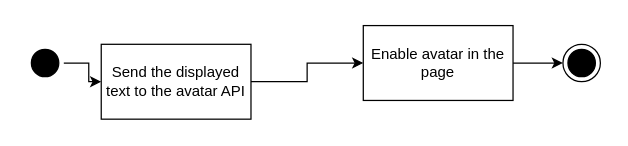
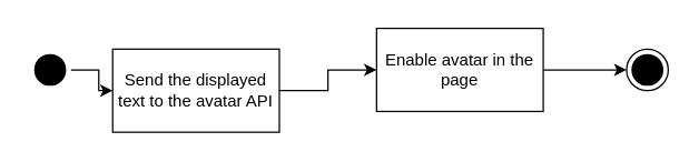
  <mxCell id="0" />
  <mxCell id="1" parent="0" />
  <mxCell id="2" value="" style="ellipse;html=1;shape=endState;fillColor=#000000;strokeColor=#000000;" parent="1" vertex="1"><mxGeometry x="450" y="35" width="30" height="30" as="geometry" /></mxCell>
  <mxCell id="3" value="" style="edgeStyle=orthogonalEdgeStyle;rounded=0;orthogonalLoop=1;jettySize=auto;html=1;" parent="1" source="4" target="6" edge="1"><mxGeometry relative="1" as="geometry"><mxPoint x="135" y="30" as="targetPoint" /></mxGeometry></mxCell>
  <mxCell id="4" value="" style="ellipse;html=1;shape=startState;fillColor=#000000;strokeColor=#000000;" parent="1" vertex="1"><mxGeometry x="20" y="35" width="30" height="30" as="geometry" /></mxCell>
  <mxCell id="5" value="" style="edgeStyle=orthogonalEdgeStyle;rounded=0;orthogonalLoop=1;jettySize=auto;html=1;" parent="1" source="6" target="8" edge="1"><mxGeometry relative="1" as="geometry" /></mxCell>
  <mxCell id="6" value="Send the displayed text to the avatar API" style="rounded=0;whiteSpace=wrap;html=1;" parent="1" vertex="1"><mxGeometry x="80" y="35" width="120" height="60" as="geometry" /></mxCell>
  <mxCell id="7" value="" style="edgeStyle=orthogonalEdgeStyle;rounded=0;orthogonalLoop=1;jettySize=auto;html=1;" parent="1" source="8" target="2" edge="1"><mxGeometry relative="1" as="geometry"><mxPoint x="135" y="310" as="targetPoint" /></mxGeometry></mxCell>
- <mxCell id="8" value="Enable avatar in the page" style="rounded=0;whiteSpace=wrap;html=1;" parent="1" vertex="1"><mxGeometry x="290" y="20" width="120" height="60" as="geometry" /></mxCell>
+ <mxCell id="8" value="Enable avatar in the page" style="rounded=0;whiteSpace=wrap;html=1;" parent="1" vertex="1"><mxGeometry x="270" y="20" width="120" height="60" as="geometry" /></mxCell>
